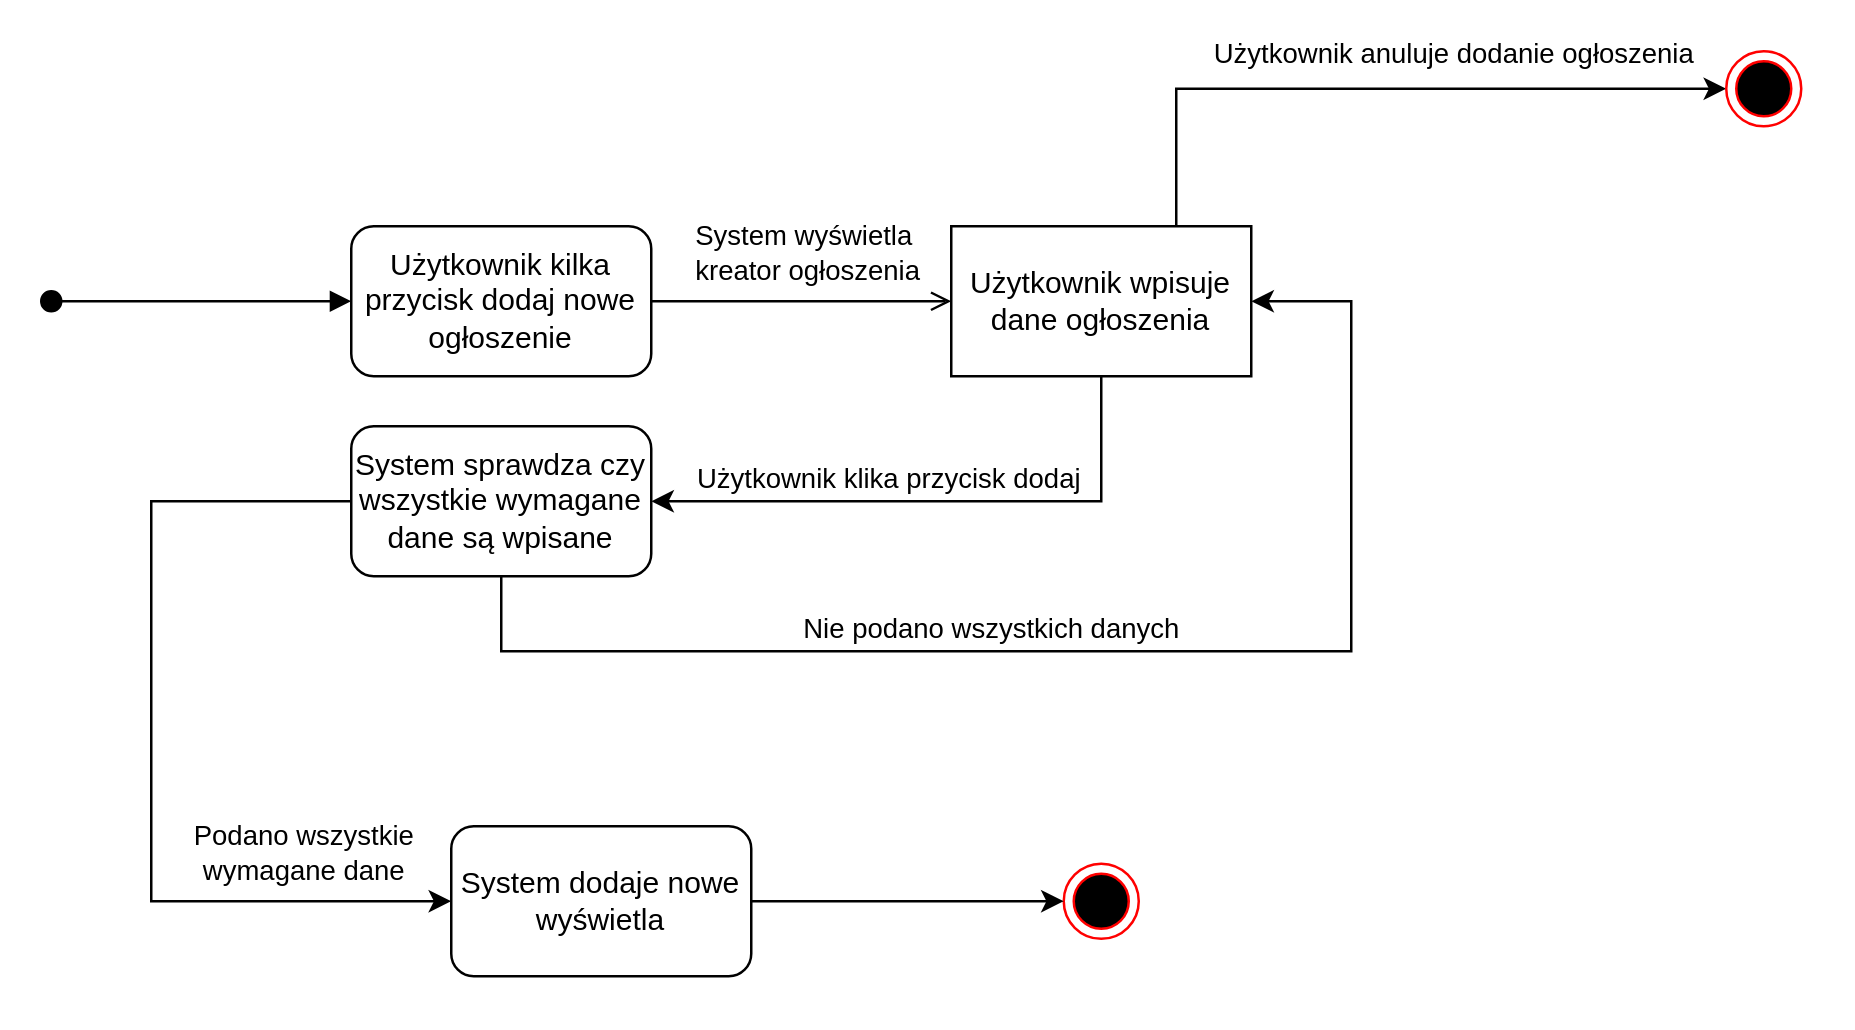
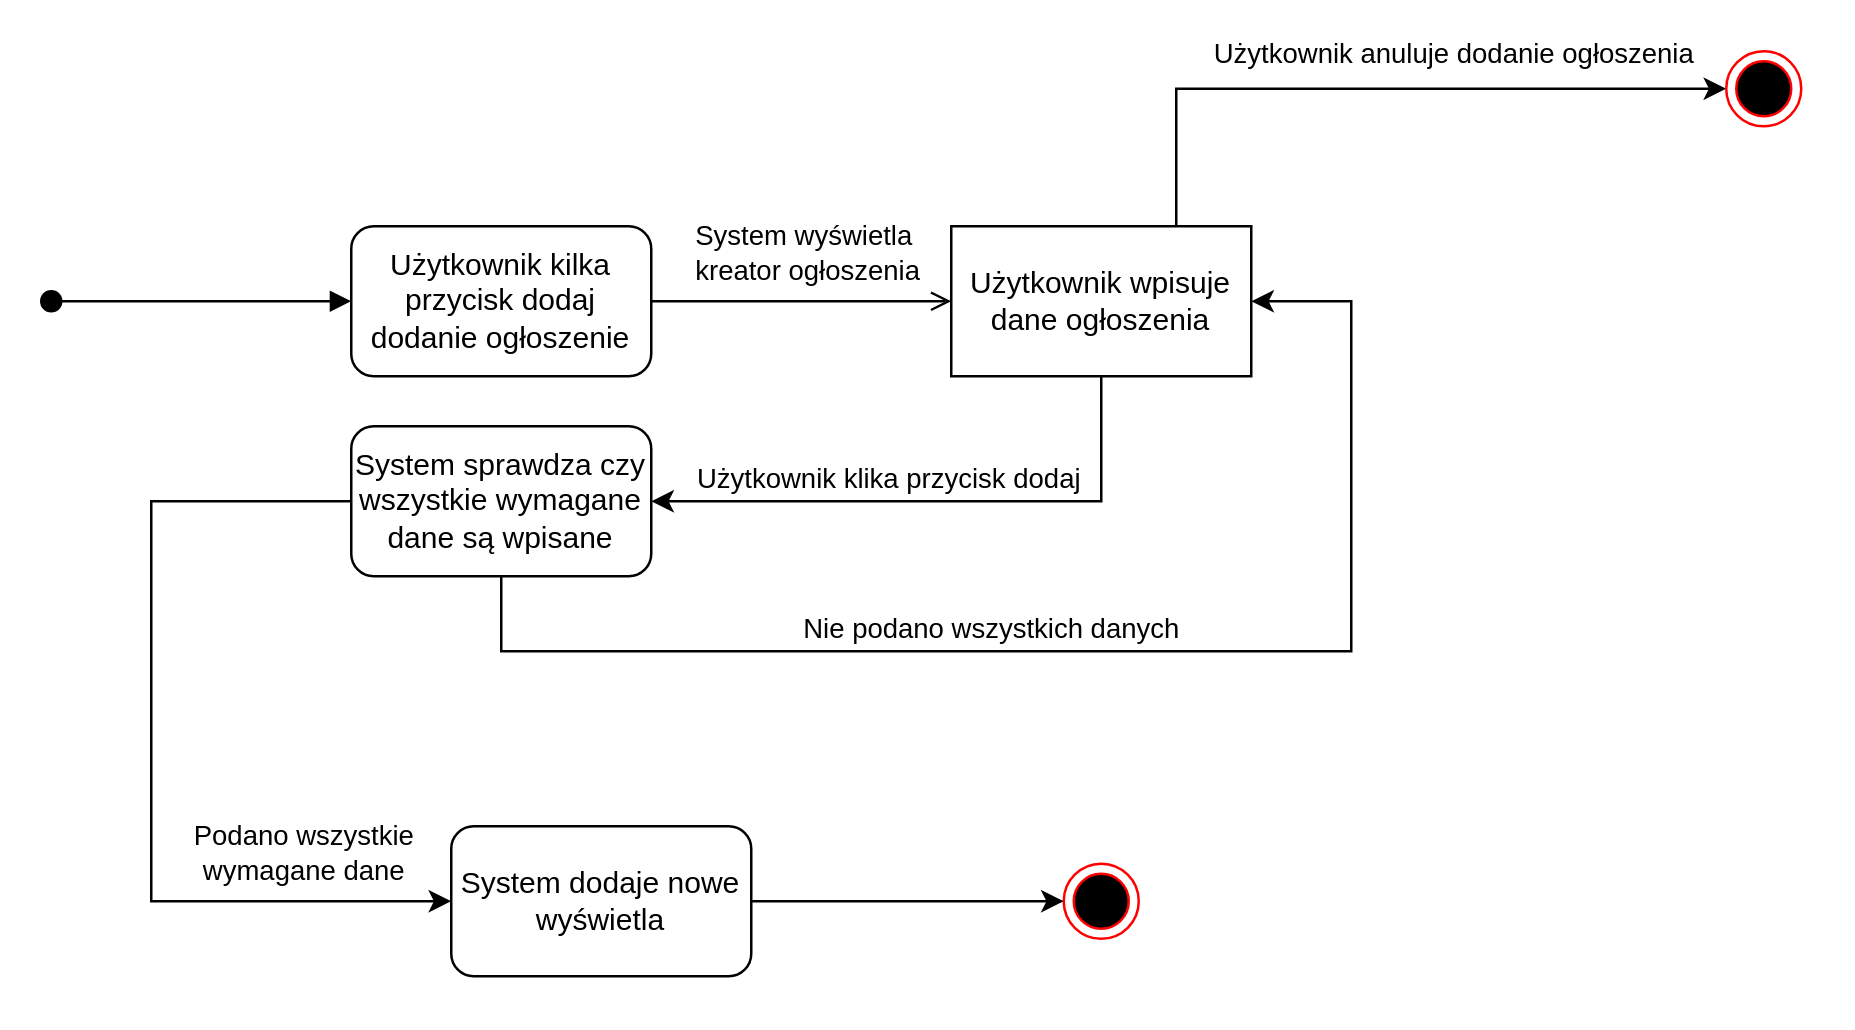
  <mxCell id="0" />
  <mxCell id="1" parent="0" />
- <mxCell id="2" value="Użytkownik kilka przycisk dodaj nowe ogłoszenie" style="rounded=1;whiteSpace=wrap;html=1;" vertex="1" parent="1"><mxGeometry x="140" y="90" width="120" height="60" as="geometry" /></mxCell>
+ <mxCell id="2" value="Użytkownik kilka przycisk dodaj dodanie ogłoszenie" style="rounded=1;whiteSpace=wrap;html=1;" vertex="1" parent="1"><mxGeometry x="140" y="90" width="120" height="60" as="geometry" /></mxCell>
  <mxCell id="3" value="" style="html=1;verticalAlign=bottom;startArrow=oval;startFill=1;endArrow=block;startSize=8;curved=0;rounded=0;entryX=0;entryY=0.5;entryDx=0;entryDy=0;" edge="1" parent="1" target="2"><mxGeometry width="60" relative="1" as="geometry"><mxPoint x="20" y="120" as="sourcePoint" /><mxPoint x="140" y="120" as="targetPoint" /></mxGeometry></mxCell>
  <mxCell id="4" value="Użytkownik wpisuje dane ogłoszenia" style="whiteSpace=wrap;html=1;rounded=0;" vertex="1" parent="1"><mxGeometry x="380" y="90" width="120" height="60" as="geometry" /></mxCell>
  <mxCell id="5" value="" style="endArrow=open;html=1;rounded=0;exitX=1;exitY=0.5;exitDx=0;exitDy=0;entryX=0;entryY=0.5;entryDx=0;entryDy=0;" edge="1" parent="1" source="2" target="4"><mxGeometry width="50" height="50" relative="1" as="geometry"><mxPoint x="370" y="200" as="sourcePoint" /><mxPoint x="420" y="150" as="targetPoint" /></mxGeometry></mxCell>
  <mxCell id="6" value="System wyświetla&lt;br&gt;&amp;nbsp;kreator ogłoszenia" style="edgeLabel;html=1;align=center;verticalAlign=middle;resizable=0;points=[];" vertex="1" connectable="0" parent="5"><mxGeometry x="-0.001" relative="1" as="geometry"><mxPoint y="-20" as="offset" /></mxGeometry></mxCell>
  <mxCell id="7" value="" style="endArrow=classic;html=1;rounded=0;exitX=0.75;exitY=0;exitDx=0;exitDy=0;entryX=0;entryY=0.5;entryDx=0;entryDy=0;" edge="1" parent="1" source="4" target="9"><mxGeometry width="50" height="50" relative="1" as="geometry"><mxPoint x="370" y="200" as="sourcePoint" /><mxPoint x="710" y="40" as="targetPoint" /><Array as="points"><mxPoint x="470" y="35" /></Array></mxGeometry></mxCell>
  <mxCell id="8" value="Użytkownik anuluje dodanie ogłoszenia" style="edgeLabel;html=1;align=center;verticalAlign=middle;resizable=0;points=[];" vertex="1" connectable="0" parent="7"><mxGeometry x="-0.206" y="1" relative="1" as="geometry"><mxPoint x="56" y="-14" as="offset" /></mxGeometry></mxCell>
  <mxCell id="9" value="" style="ellipse;html=1;shape=endState;fillColor=#000000;strokeColor=#ff0000;" vertex="1" parent="1"><mxGeometry x="690" y="20" width="30" height="30" as="geometry" /></mxCell>
  <mxCell id="10" value="" style="endArrow=classic;html=1;rounded=0;exitX=0.5;exitY=1;exitDx=0;exitDy=0;entryX=1;entryY=0.5;entryDx=0;entryDy=0;" edge="1" parent="1" source="4" target="12"><mxGeometry width="50" height="50" relative="1" as="geometry"><mxPoint x="370" y="200" as="sourcePoint" /><mxPoint x="270" y="200" as="targetPoint" /><Array as="points"><mxPoint x="440" y="200" /></Array></mxGeometry></mxCell>
  <mxCell id="11" value="Użytkownik klika przycisk dodaj" style="edgeLabel;html=1;align=center;verticalAlign=middle;resizable=0;points=[];" vertex="1" connectable="0" parent="10"><mxGeometry x="0.182" relative="1" as="geometry"><mxPoint y="-10" as="offset" /></mxGeometry></mxCell>
  <mxCell id="12" value="System sprawdza czy wszystkie wymagane dane są wpisane" style="rounded=1;whiteSpace=wrap;html=1;" vertex="1" parent="1"><mxGeometry x="140" y="170" width="120" height="60" as="geometry" /></mxCell>
  <mxCell id="13" value="" style="endArrow=classic;html=1;rounded=0;exitX=0.5;exitY=1;exitDx=0;exitDy=0;entryX=1;entryY=0.5;entryDx=0;entryDy=0;" edge="1" parent="1" source="12" target="4"><mxGeometry width="50" height="50" relative="1" as="geometry"><mxPoint x="370" y="270" as="sourcePoint" /><mxPoint x="480" y="260" as="targetPoint" /><Array as="points"><mxPoint x="200" y="260" /><mxPoint x="540" y="260" /><mxPoint x="540" y="120" /></Array></mxGeometry></mxCell>
  <mxCell id="14" value="Nie podano wszystkich danych" style="edgeLabel;html=1;align=center;verticalAlign=middle;resizable=0;points=[];" vertex="1" connectable="0" parent="13"><mxGeometry x="-0.136" y="-1" relative="1" as="geometry"><mxPoint x="-13" y="-11" as="offset" /></mxGeometry></mxCell>
  <mxCell id="15" value="" style="endArrow=classic;html=1;rounded=0;exitX=0;exitY=0.5;exitDx=0;exitDy=0;entryX=0;entryY=0.5;entryDx=0;entryDy=0;" edge="1" parent="1" source="12" target="17"><mxGeometry width="50" height="50" relative="1" as="geometry"><mxPoint x="370" y="270" as="sourcePoint" /><mxPoint x="60" y="330" as="targetPoint" /><Array as="points"><mxPoint x="60" y="200" /><mxPoint x="60" y="360" /></Array></mxGeometry></mxCell>
  <mxCell id="16" value="Podano wszystkie &lt;br&gt;wymagane dane" style="edgeLabel;html=1;align=center;verticalAlign=middle;resizable=0;points=[];" vertex="1" connectable="0" parent="15"><mxGeometry x="0.559" y="1" relative="1" as="geometry"><mxPoint x="19" y="-19" as="offset" /></mxGeometry></mxCell>
  <mxCell id="17" value="System dodaje nowe wyświetla" style="rounded=1;whiteSpace=wrap;html=1;" vertex="1" parent="1"><mxGeometry x="180" y="330" width="120" height="60" as="geometry" /></mxCell>
  <mxCell id="18" value="" style="ellipse;html=1;shape=endState;fillColor=#000000;strokeColor=#ff0000;" vertex="1" parent="1"><mxGeometry x="425" y="345" width="30" height="30" as="geometry" /></mxCell>
  <mxCell id="19" value="" style="endArrow=classic;html=1;rounded=0;exitX=1;exitY=0.5;exitDx=0;exitDy=0;entryX=0;entryY=0.5;entryDx=0;entryDy=0;" edge="1" parent="1" source="17" target="18"><mxGeometry width="50" height="50" relative="1" as="geometry"><mxPoint x="370" y="270" as="sourcePoint" /><mxPoint x="420" y="220" as="targetPoint" /></mxGeometry></mxCell>
